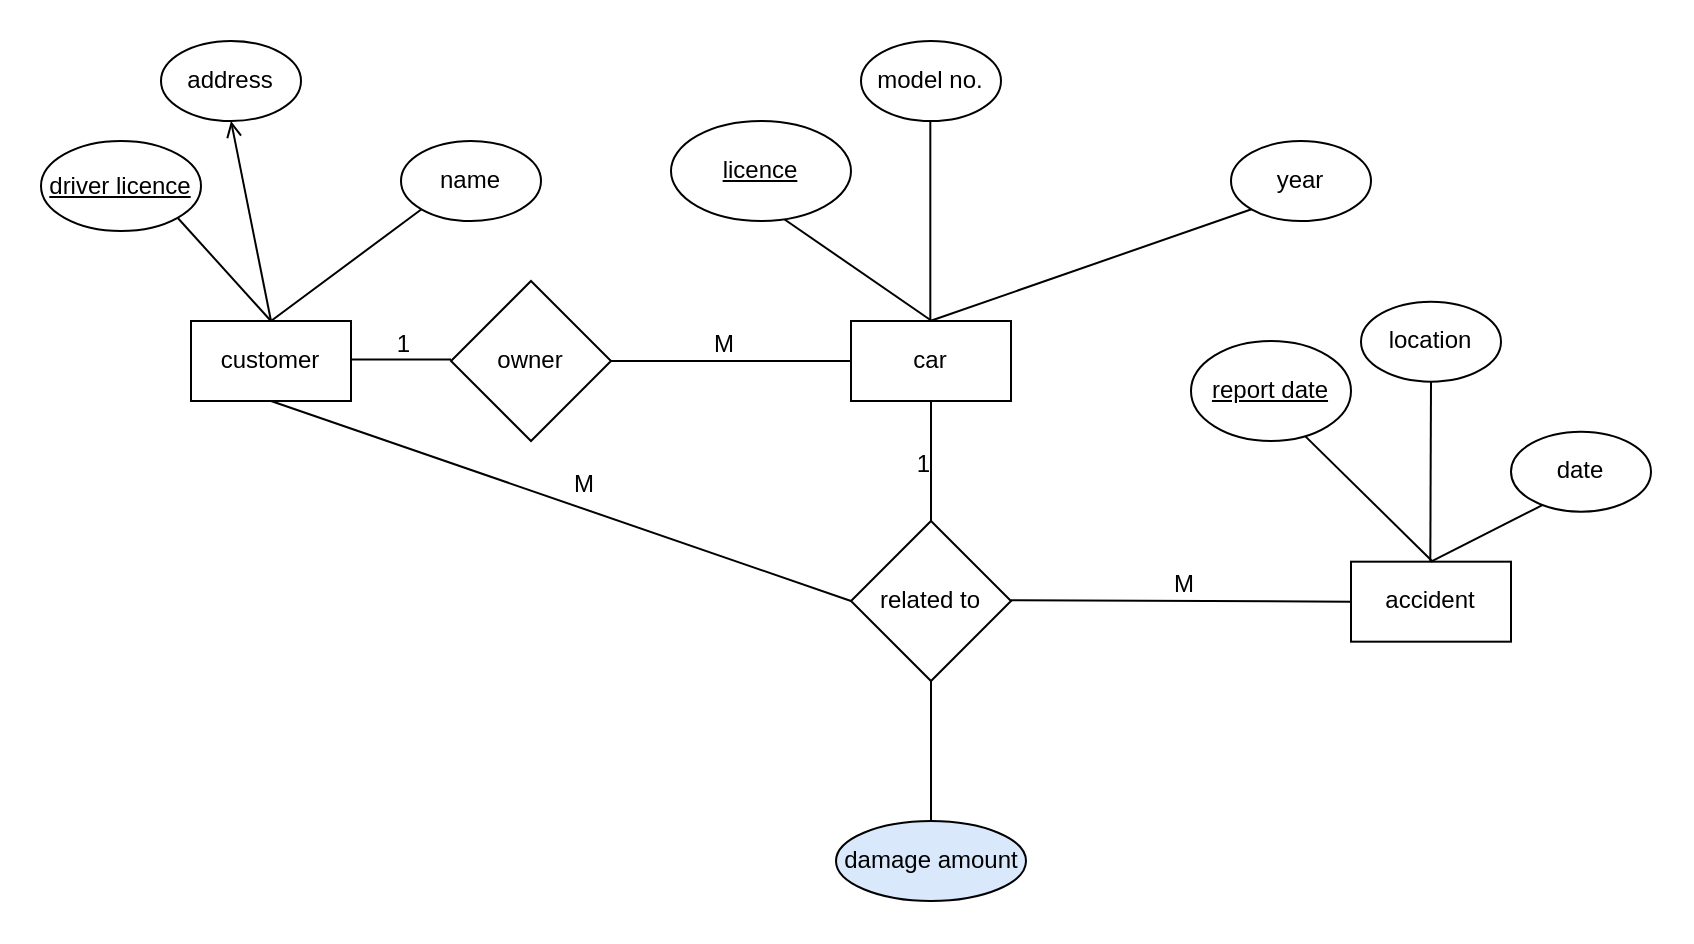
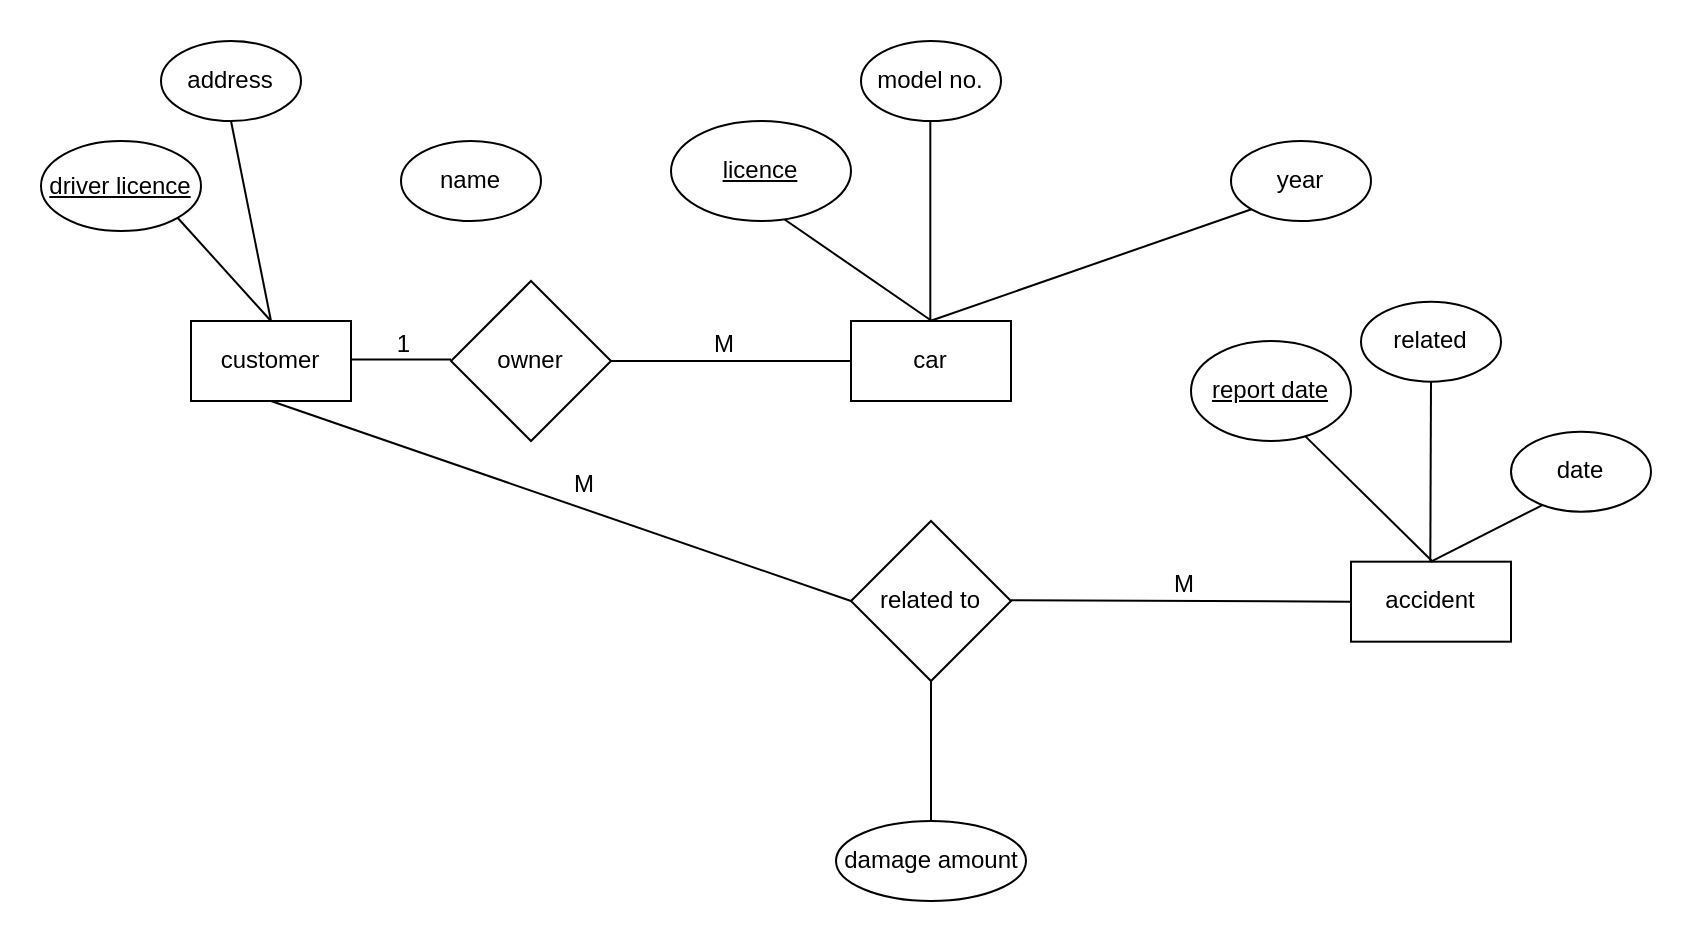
  <mxCell id="0" />
  <mxCell id="1" parent="0" />
  <mxCell id="2" value="car" style="rounded=0;whiteSpace=wrap;html=1;" vertex="1" parent="1"><mxGeometry x="425" y="160" width="80" height="40" as="geometry" /></mxCell>
  <mxCell id="3" value="customer" style="rounded=0;whiteSpace=wrap;html=1;" vertex="1" parent="1"><mxGeometry x="95" y="160" width="80" height="40" as="geometry" /></mxCell>
  <mxCell id="4" value="accident" style="rounded=0;whiteSpace=wrap;html=1;" vertex="1" parent="1"><mxGeometry x="675" y="280.34" width="80" height="40" as="geometry" /></mxCell>
  <mxCell id="5" value="related to" style="rhombus;whiteSpace=wrap;html=1;" vertex="1" parent="1"><mxGeometry x="425" y="260" width="80" height="80" as="geometry" /></mxCell>
  <mxCell id="6" value="owner" style="rhombus;whiteSpace=wrap;html=1;" vertex="1" parent="1"><mxGeometry x="225" y="140" width="80" height="80" as="geometry" /></mxCell>
  <mxCell id="7" value="address" style="ellipse;whiteSpace=wrap;html=1;" vertex="1" parent="1"><mxGeometry x="80" y="20" width="70" height="40" as="geometry" /></mxCell>
  <mxCell id="8" value="name" style="ellipse;whiteSpace=wrap;html=1;" vertex="1" parent="1"><mxGeometry x="200" y="70" width="70" height="40" as="geometry" /></mxCell>
  <mxCell id="9" value="year" style="ellipse;whiteSpace=wrap;html=1;" vertex="1" parent="1"><mxGeometry x="615" y="70" width="70" height="40" as="geometry" /></mxCell>
  <mxCell id="10" value="model no." style="ellipse;whiteSpace=wrap;html=1;" vertex="1" parent="1"><mxGeometry x="430" y="20" width="70" height="40" as="geometry" /></mxCell>
  <mxCell id="11" value="date" style="ellipse;whiteSpace=wrap;html=1;" vertex="1" parent="1"><mxGeometry x="755" y="215.34" width="70" height="40" as="geometry" /></mxCell>
- <mxCell id="12" value="location" style="ellipse;whiteSpace=wrap;html=1;" vertex="1" parent="1"><mxGeometry x="680" y="150.34" width="70" height="40" as="geometry" /></mxCell>
- <mxCell id="13" value="damage amount" style="ellipse;whiteSpace=wrap;html=1;fillColor=#dae8fc;" vertex="1" parent="1"><mxGeometry x="417.5" y="410" width="95" height="40" as="geometry" /></mxCell>
+ <mxCell id="12" value="related" style="ellipse;whiteSpace=wrap;html=1;" vertex="1" parent="1"><mxGeometry x="680" y="150.34" width="70" height="40" as="geometry" /></mxCell>
+ <mxCell id="13" value="damage amount" style="ellipse;whiteSpace=wrap;html=1;" vertex="1" parent="1"><mxGeometry x="417.5" y="410" width="95" height="40" as="geometry" /></mxCell>
  <mxCell id="14" value="" style="endArrow=none;html=1;rounded=0;entryX=0.5;entryY=1;entryDx=0;entryDy=0;" edge="1" parent="1" target="5"><mxGeometry width="50" height="50" relative="1" as="geometry"><mxPoint x="465" y="410" as="sourcePoint" /><mxPoint x="515" y="360" as="targetPoint" /></mxGeometry></mxCell>
  <mxCell id="15" value="" style="endArrow=none;html=1;rounded=0;entryX=0;entryY=0.5;entryDx=0;entryDy=0;" edge="1" parent="1"><mxGeometry relative="1" as="geometry"><mxPoint x="175" y="179.31" as="sourcePoint" /><mxPoint x="225" y="179.31" as="targetPoint" /></mxGeometry></mxCell>
  <mxCell id="16" value="1" style="resizable=0;html=1;align=right;verticalAlign=bottom;" connectable="0" vertex="1" parent="15"><mxGeometry x="1" relative="1" as="geometry"><mxPoint x="-20" y="1" as="offset" /></mxGeometry></mxCell>
  <mxCell id="17" value="" style="endArrow=none;html=1;rounded=0;entryX=0;entryY=0.5;entryDx=0;entryDy=0;" edge="1" parent="1" target="2"><mxGeometry relative="1" as="geometry"><mxPoint x="305" y="180" as="sourcePoint" /><mxPoint x="415" y="180" as="targetPoint" /></mxGeometry></mxCell>
  <mxCell id="18" value="M" style="resizable=0;html=1;align=left;verticalAlign=bottom;" connectable="0" vertex="1" parent="17"><mxGeometry x="-1" relative="1" as="geometry"><mxPoint x="50" as="offset" /></mxGeometry></mxCell>
  <mxCell id="19" value="" style="endArrow=none;html=1;rounded=0;entryX=0;entryY=0.5;entryDx=0;entryDy=0;" edge="1" parent="1" target="4"><mxGeometry relative="1" as="geometry"><mxPoint x="505" y="299.66" as="sourcePoint" /><mxPoint x="665" y="299.66" as="targetPoint" /></mxGeometry></mxCell>
  <mxCell id="20" value="M" style="resizable=0;html=1;align=left;verticalAlign=bottom;" connectable="0" vertex="1" parent="19"><mxGeometry x="-1" relative="1" as="geometry"><mxPoint x="80" as="offset" /></mxGeometry></mxCell>
  <mxCell id="21" value="" style="endArrow=none;html=1;rounded=0;exitX=0.5;exitY=1;exitDx=0;exitDy=0;" edge="1" parent="1" source="3"><mxGeometry relative="1" as="geometry"><mxPoint x="265" y="300" as="sourcePoint" /><mxPoint x="425" y="300" as="targetPoint" /></mxGeometry></mxCell>
  <mxCell id="22" value="M" style="resizable=0;html=1;align=left;verticalAlign=bottom;" connectable="0" vertex="1" parent="21"><mxGeometry x="-1" relative="1" as="geometry"><mxPoint x="150" y="50" as="offset" /></mxGeometry></mxCell>
- <mxCell id="23" value="" style="endArrow=none;html=1;rounded=0;exitX=0.5;exitY=0;exitDx=0;exitDy=0;entryX=0.5;entryY=1;entryDx=0;entryDy=0;" edge="1" parent="1" source="5" target="2"><mxGeometry relative="1" as="geometry"><mxPoint x="355" y="220" as="sourcePoint" /><mxPoint x="515" y="220" as="targetPoint" /></mxGeometry></mxCell>
- <mxCell id="24" value="1" style="resizable=0;html=1;align=right;verticalAlign=bottom;" connectable="0" vertex="1" parent="23"><mxGeometry x="1" relative="1" as="geometry"><mxPoint y="40" as="offset" /></mxGeometry></mxCell>
- <mxCell id="25" value="" style="endArrow=open;html=1;rounded=0;entryX=0.5;entryY=1;entryDx=0;entryDy=0;exitX=0.5;exitY=0;exitDx=0;exitDy=0;" edge="1" parent="1" source="3" target="7"><mxGeometry relative="1" as="geometry"><mxPoint x="50" y="130" as="sourcePoint" /><mxPoint x="210" y="130" as="targetPoint" /></mxGeometry></mxCell>
- <mxCell id="26" value="" style="endArrow=none;html=1;rounded=0;entryX=0;entryY=1;entryDx=0;entryDy=0;exitX=0.5;exitY=0;exitDx=0;exitDy=0;" edge="1" parent="1" source="3" target="8"><mxGeometry relative="1" as="geometry"><mxPoint x="65" y="130" as="sourcePoint" /><mxPoint x="225" y="130" as="targetPoint" /></mxGeometry></mxCell>
+ <mxCell id="25" value="" style="endArrow=none;html=1;rounded=0;entryX=0.5;entryY=1;entryDx=0;entryDy=0;exitX=0.5;exitY=0;exitDx=0;exitDy=0;" edge="1" parent="1" source="3" target="7"><mxGeometry relative="1" as="geometry"><mxPoint x="50" y="130" as="sourcePoint" /><mxPoint x="210" y="130" as="targetPoint" /></mxGeometry></mxCell>
  <mxCell id="27" value="" style="endArrow=none;html=1;rounded=0;entryX=0;entryY=1;entryDx=0;entryDy=0;exitX=0.5;exitY=0;exitDx=0;exitDy=0;" edge="1" parent="1" target="9"><mxGeometry relative="1" as="geometry"><mxPoint x="464.56" y="160" as="sourcePoint" /><mxPoint x="524.996" y="104.247" as="targetPoint" /></mxGeometry></mxCell>
  <mxCell id="28" value="" style="endArrow=none;html=1;rounded=0;entryX=0.227;entryY=0.916;entryDx=0;entryDy=0;exitX=0.5;exitY=0;exitDx=0;exitDy=0;entryPerimeter=0;" edge="1" parent="1" target="11"><mxGeometry relative="1" as="geometry"><mxPoint x="715" y="280.34" as="sourcePoint" /><mxPoint x="775.436" y="224.587" as="targetPoint" /></mxGeometry></mxCell>
  <mxCell id="29" value="" style="endArrow=none;html=1;rounded=0;entryX=0.5;entryY=1;entryDx=0;entryDy=0;exitX=0.5;exitY=0;exitDx=0;exitDy=0;" edge="1" parent="1"><mxGeometry relative="1" as="geometry"><mxPoint x="464.66" y="160" as="sourcePoint" /><mxPoint x="464.66" y="60" as="targetPoint" /></mxGeometry></mxCell>
  <mxCell id="30" value="" style="endArrow=none;html=1;rounded=0;exitX=0.5;exitY=0;exitDx=0;exitDy=0;" edge="1" parent="1"><mxGeometry relative="1" as="geometry"><mxPoint x="714.66" y="280.34" as="sourcePoint" /><mxPoint x="715" y="190" as="targetPoint" /></mxGeometry></mxCell>
  <mxCell id="31" value="" style="endArrow=none;html=1;rounded=0;entryX=0.5;entryY=0;entryDx=0;entryDy=0;exitX=1;exitY=1;exitDx=0;exitDy=0;" edge="1" parent="1" target="3"><mxGeometry relative="1" as="geometry"><mxPoint x="84.564" y="104.247" as="sourcePoint" /><mxPoint x="185" y="130" as="targetPoint" /></mxGeometry></mxCell>
  <mxCell id="32" value="" style="endArrow=none;html=1;rounded=0;entryX=0.5;entryY=0;entryDx=0;entryDy=0;exitX=1;exitY=1;exitDx=0;exitDy=0;" edge="1" parent="1"><mxGeometry relative="1" as="geometry"><mxPoint x="384.564" y="104.247" as="sourcePoint" /><mxPoint x="465.44" y="160" as="targetPoint" /></mxGeometry></mxCell>
  <mxCell id="33" value="" style="endArrow=none;html=1;rounded=0;entryX=0.5;entryY=0;entryDx=0;entryDy=0;exitX=0.715;exitY=0.934;exitDx=0;exitDy=0;exitPerimeter=0;" edge="1" parent="1"><mxGeometry relative="1" as="geometry"><mxPoint x="652.2" y="217.7" as="sourcePoint" /><mxPoint x="715.88" y="280.34" as="targetPoint" /></mxGeometry></mxCell>
  <mxCell id="34" value="report date" style="ellipse;whiteSpace=wrap;html=1;align=center;fontStyle=4;" vertex="1" parent="1"><mxGeometry x="595" y="170" width="80" height="50" as="geometry" /></mxCell>
  <mxCell id="35" value="driver licence" style="ellipse;whiteSpace=wrap;html=1;align=center;fontStyle=4;" vertex="1" parent="1"><mxGeometry x="20" y="70" width="80" height="45" as="geometry" /></mxCell>
  <mxCell id="36" value="licence" style="ellipse;whiteSpace=wrap;html=1;align=center;fontStyle=4;" vertex="1" parent="1"><mxGeometry x="335" y="60" width="90" height="50" as="geometry" /></mxCell>
